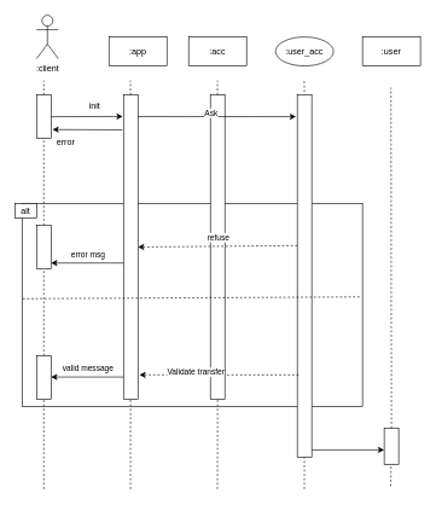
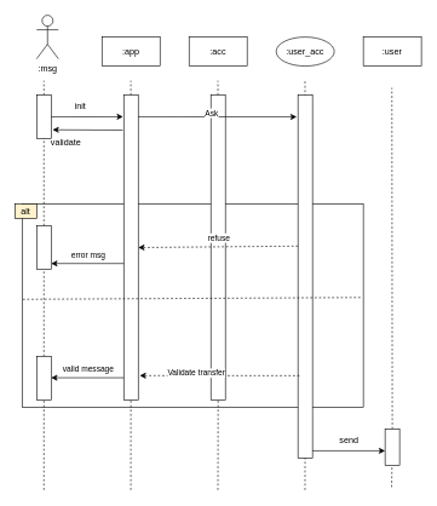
  <mxCell id="0" />
  <mxCell id="1" parent="0" />
  <mxCell id="2" value="" style="rounded=0;whiteSpace=wrap;html=1;" vertex="1" parent="1"><mxGeometry x="30" y="280" width="470" height="280" as="geometry" /></mxCell>
- <mxCell id="3" value=":app" style="rounded=0;whiteSpace=wrap;html=1;" vertex="1" parent="1"><mxGeometry x="150" y="50" width="80" height="40" as="geometry" /></mxCell>
- <mxCell id="4" value=":client" style="shape=umlActor;verticalLabelPosition=bottom;verticalAlign=top;html=1;outlineConnect=0;" vertex="1" parent="1"><mxGeometry x="50" y="20" width="30" height="60" as="geometry" /></mxCell>
+ <mxCell id="3" value=":app" style="rounded=0;whiteSpace=wrap;html=1;" vertex="1" parent="1"><mxGeometry x="140" y="50" width="80" height="40" as="geometry" /></mxCell>
+ <mxCell id="4" value=":msg" style="shape=umlActor;verticalLabelPosition=bottom;verticalAlign=top;html=1;outlineConnect=0;" vertex="1" parent="1"><mxGeometry x="50" y="20" width="30" height="60" as="geometry" /></mxCell>
  <mxCell id="5" value="" style="endArrow=none;dashed=1;html=1;rounded=0;" edge="1" parent="1" source="21"><mxGeometry width="50" height="50" relative="1" as="geometry"><mxPoint x="60" y="674" as="sourcePoint" /><mxPoint x="60" y="110" as="targetPoint" /></mxGeometry></mxCell>
  <mxCell id="6" value=":acc" style="rounded=0;whiteSpace=wrap;html=1;" vertex="1" parent="1"><mxGeometry x="260" y="50" width="80" height="40" as="geometry" /></mxCell>
  <mxCell id="7" value=":user_acc" style="ellipse;whiteSpace=wrap;html=1;" vertex="1" parent="1"><mxGeometry x="380" y="50" width="80" height="40" as="geometry" /></mxCell>
  <mxCell id="8" value="" style="endArrow=none;dashed=1;html=1;rounded=0;" edge="1" parent="1" source="27"><mxGeometry width="50" height="50" relative="1" as="geometry"><mxPoint x="179.7" y="674" as="sourcePoint" /><mxPoint x="179.7" y="110" as="targetPoint" /></mxGeometry></mxCell>
  <mxCell id="9" value="" style="endArrow=none;dashed=1;html=1;rounded=0;" edge="1" parent="1" source="19"><mxGeometry width="50" height="50" relative="1" as="geometry"><mxPoint x="299.7" y="674" as="sourcePoint" /><mxPoint x="299.7" y="110" as="targetPoint" /></mxGeometry></mxCell>
  <mxCell id="10" value="" style="endArrow=none;dashed=1;html=1;rounded=0;" edge="1" parent="1"><mxGeometry width="50" height="50" relative="1" as="geometry"><mxPoint x="419.949" y="480" as="sourcePoint" /><mxPoint x="419.7" y="110" as="targetPoint" /></mxGeometry></mxCell>
  <mxCell id="11" value="" style="rounded=0;whiteSpace=wrap;html=1;" vertex="1" parent="1"><mxGeometry x="50" y="130" width="20" height="60" as="geometry" /></mxCell>
  <mxCell id="12" value=":user" style="rounded=0;whiteSpace=wrap;html=1;" vertex="1" parent="1"><mxGeometry x="500" y="50" width="80" height="40" as="geometry" /></mxCell>
  <mxCell id="13" value="" style="endArrow=classic;html=1;rounded=0;exitX=1;exitY=0.5;exitDx=0;exitDy=0;entryX=-0.05;entryY=0.071;entryDx=0;entryDy=0;entryPerimeter=0;" edge="1" parent="1" source="11" target="27"><mxGeometry width="50" height="50" relative="1" as="geometry"><mxPoint x="160" y="200" as="sourcePoint" /><mxPoint x="140" y="156" as="targetPoint" /></mxGeometry></mxCell>
- <mxCell id="14" value="init" style="text;html=1;align=center;verticalAlign=middle;resizable=0;points=[];autosize=1;strokeColor=none;fillColor=none;" vertex="1" parent="1"><mxGeometry x="110" y="130" width="40" height="30" as="geometry" /></mxCell>
+ <mxCell id="14" value="init" style="text;html=1;align=center;verticalAlign=middle;resizable=0;points=[];autosize=1;strokeColor=none;fillColor=none;" vertex="1" parent="1"><mxGeometry x="90" y="130" width="40" height="30" as="geometry" /></mxCell>
  <mxCell id="15" value="" style="endArrow=none;dashed=1;html=1;rounded=0;" edge="1" parent="1" target="27"><mxGeometry width="50" height="50" relative="1" as="geometry"><mxPoint x="179.7" y="674" as="sourcePoint" /><mxPoint x="179.7" y="110" as="targetPoint" /></mxGeometry></mxCell>
  <mxCell id="16" value="" style="endArrow=classic;html=1;rounded=0;entryX=1.096;entryY=0.796;entryDx=0;entryDy=0;exitX=-0.071;exitY=0.115;exitDx=0;exitDy=0;exitPerimeter=0;entryPerimeter=0;" edge="1" parent="1" source="27" target="11"><mxGeometry width="50" height="50" relative="1" as="geometry"><mxPoint x="140" y="190" as="sourcePoint" /><mxPoint x="190" y="140" as="targetPoint" /></mxGeometry></mxCell>
- <mxCell id="17" value="error" style="text;html=1;align=center;verticalAlign=middle;resizable=0;points=[];autosize=1;strokeColor=none;fillColor=none;" vertex="1" parent="1"><mxGeometry x="60" y="180" width="60" height="30" as="geometry" /></mxCell>
+ <mxCell id="17" value="validate" style="text;html=1;align=center;verticalAlign=middle;resizable=0;points=[];autosize=1;strokeColor=none;fillColor=none;" vertex="1" parent="1"><mxGeometry x="60" y="180" width="60" height="30" as="geometry" /></mxCell>
  <mxCell id="18" value="" style="endArrow=none;dashed=1;html=1;rounded=0;" edge="1" parent="1" target="19"><mxGeometry width="50" height="50" relative="1" as="geometry"><mxPoint x="300" y="480" as="sourcePoint" /><mxPoint x="299.7" y="110" as="targetPoint" /></mxGeometry></mxCell>
  <mxCell id="19" value="" style="rounded=0;whiteSpace=wrap;html=1;" vertex="1" parent="1"><mxGeometry x="290" y="130" width="20" height="420" as="geometry" /></mxCell>
  <mxCell id="20" value="" style="endArrow=none;dashed=1;html=1;rounded=0;" edge="1" parent="1" source="26" target="21"><mxGeometry width="50" height="50" relative="1" as="geometry"><mxPoint x="60" y="674" as="sourcePoint" /><mxPoint x="60" y="110" as="targetPoint" /></mxGeometry></mxCell>
  <mxCell id="21" value="" style="rounded=0;whiteSpace=wrap;html=1;" vertex="1" parent="1"><mxGeometry x="50" y="310" width="20" height="60" as="geometry" /></mxCell>
  <mxCell id="22" value="" style="rounded=0;whiteSpace=wrap;html=1;" vertex="1" parent="1"><mxGeometry x="410" y="130" width="20" height="500" as="geometry" /></mxCell>
  <mxCell id="23" value="" style="endArrow=none;dashed=1;html=1;rounded=0;" edge="1" parent="1"><mxGeometry width="50" height="50" relative="1" as="geometry"><mxPoint x="419.7" y="674" as="sourcePoint" /><mxPoint x="419.811" y="630" as="targetPoint" /></mxGeometry></mxCell>
  <mxCell id="24" value="" style="endArrow=none;dashed=1;html=1;rounded=0;entryX=0.5;entryY=1;entryDx=0;entryDy=0;" edge="1" parent="1" target="19"><mxGeometry width="50" height="50" relative="1" as="geometry"><mxPoint x="299.7" y="674" as="sourcePoint" /><mxPoint x="299.945" y="540" as="targetPoint" /></mxGeometry></mxCell>
  <mxCell id="25" value="" style="endArrow=none;dashed=1;html=1;rounded=0;" edge="1" parent="1" target="26"><mxGeometry width="50" height="50" relative="1" as="geometry"><mxPoint x="60" y="674" as="sourcePoint" /><mxPoint x="60" y="360" as="targetPoint" /></mxGeometry></mxCell>
  <mxCell id="26" value="" style="rounded=0;whiteSpace=wrap;html=1;" vertex="1" parent="1"><mxGeometry x="50" y="490" width="20" height="60" as="geometry" /></mxCell>
  <mxCell id="27" value="" style="rounded=0;whiteSpace=wrap;html=1;" vertex="1" parent="1"><mxGeometry x="170" y="130" width="20" height="420" as="geometry" /></mxCell>
  <mxCell id="28" value="" style="endArrow=classic;html=1;rounded=0;entryX=1;entryY=0.5;entryDx=0;entryDy=0;dashed=1;" edge="1" parent="1" target="27"><mxGeometry width="50" height="50" relative="1" as="geometry"><mxPoint x="410" y="338" as="sourcePoint" /><mxPoint x="190" y="330" as="targetPoint" /></mxGeometry></mxCell>
  <mxCell id="29" value="refuse" style="edgeLabel;html=1;align=center;verticalAlign=middle;resizable=0;points=[];" vertex="1" connectable="0" parent="28"><mxGeometry x="-0.008" y="-12" relative="1" as="geometry"><mxPoint as="offset" /></mxGeometry></mxCell>
  <mxCell id="30" value="" style="endArrow=classic;html=1;rounded=0;exitX=0.1;exitY=0.773;exitDx=0;exitDy=0;exitPerimeter=0;dashed=1;entryX=1.1;entryY=0.92;entryDx=0;entryDy=0;entryPerimeter=0;" edge="1" parent="1" source="22" target="27"><mxGeometry width="50" height="50" relative="1" as="geometry"><mxPoint x="407" y="511.8" as="sourcePoint" /><mxPoint x="200" y="520" as="targetPoint" /></mxGeometry></mxCell>
  <mxCell id="31" value="Validate transfer" style="edgeLabel;html=1;align=center;verticalAlign=middle;resizable=0;points=[];" vertex="1" connectable="0" parent="30"><mxGeometry x="0.288" y="-4" relative="1" as="geometry"><mxPoint x="-1" as="offset" /></mxGeometry></mxCell>
  <mxCell id="32" value="" style="endArrow=none;dashed=1;html=1;rounded=0;" edge="1" parent="1" source="34"><mxGeometry width="50" height="50" relative="1" as="geometry"><mxPoint x="539" y="670" as="sourcePoint" /><mxPoint x="539.37" y="120" as="targetPoint" /></mxGeometry></mxCell>
  <mxCell id="33" value="" style="endArrow=none;dashed=1;html=1;rounded=0;" edge="1" parent="1" target="34"><mxGeometry width="50" height="50" relative="1" as="geometry"><mxPoint x="539" y="670" as="sourcePoint" /><mxPoint x="539.37" y="120" as="targetPoint" /></mxGeometry></mxCell>
  <mxCell id="34" value="" style="rounded=0;whiteSpace=wrap;html=1;" vertex="1" parent="1"><mxGeometry x="530" y="590" width="20" height="50" as="geometry" /></mxCell>
  <mxCell id="35" value="" style="endArrow=classic;html=1;rounded=0;exitX=1;exitY=0.071;exitDx=0;exitDy=0;entryX=0;entryY=0.5;entryDx=0;entryDy=0;exitPerimeter=0;" edge="1" parent="1"><mxGeometry width="50" height="50" relative="1" as="geometry"><mxPoint x="430" y="620" as="sourcePoint" /><mxPoint x="530" y="620" as="targetPoint" /></mxGeometry></mxCell>
+ <mxCell id="36" value="send" style="text;html=1;align=center;verticalAlign=middle;resizable=0;points=[];autosize=1;strokeColor=none;fillColor=none;" vertex="1" parent="1"><mxGeometry x="455" y="590" width="50" height="30" as="geometry" /></mxCell>
  <mxCell id="37" value="" style="endArrow=none;dashed=1;html=1;rounded=0;exitX=0.002;exitY=0.469;exitDx=0;exitDy=0;exitPerimeter=0;entryX=0.996;entryY=0.46;entryDx=0;entryDy=0;entryPerimeter=0;" edge="1" parent="1" source="2" target="2"><mxGeometry width="50" height="50" relative="1" as="geometry"><mxPoint x="450" y="380" as="sourcePoint" /><mxPoint x="410" y="410" as="targetPoint" /><Array as="points" /></mxGeometry></mxCell>
- <mxCell id="38" value="alt" style="rounded=0;whiteSpace=wrap;html=1;" vertex="1" parent="1"><mxGeometry x="20" y="280" width="30" height="20" as="geometry" /></mxCell>
+ <mxCell id="38" value="alt" style="rounded=0;whiteSpace=wrap;html=1;fillColor=#fff2cc;" vertex="1" parent="1"><mxGeometry x="20" y="280" width="30" height="20" as="geometry" /></mxCell>
  <mxCell id="39" value="" style="endArrow=classic;html=1;rounded=0;entryX=1;entryY=0.5;entryDx=0;entryDy=0;" edge="1" parent="1"><mxGeometry width="50" height="50" relative="1" as="geometry"><mxPoint x="170" y="362" as="sourcePoint" /><mxPoint x="70" y="362" as="targetPoint" /></mxGeometry></mxCell>
  <mxCell id="40" value="error msg" style="edgeLabel;html=1;align=center;verticalAlign=middle;resizable=0;points=[];" vertex="1" connectable="0" parent="39"><mxGeometry x="-0.008" y="-12" relative="1" as="geometry"><mxPoint as="offset" /></mxGeometry></mxCell>
  <mxCell id="41" value="" style="endArrow=classic;html=1;rounded=0;entryX=1;entryY=0.5;entryDx=0;entryDy=0;" edge="1" parent="1"><mxGeometry width="50" height="50" relative="1" as="geometry"><mxPoint x="170" y="519.37" as="sourcePoint" /><mxPoint x="70" y="519.37" as="targetPoint" /></mxGeometry></mxCell>
  <mxCell id="42" value="valid message" style="edgeLabel;html=1;align=center;verticalAlign=middle;resizable=0;points=[];" vertex="1" connectable="0" parent="41"><mxGeometry x="-0.008" y="-12" relative="1" as="geometry"><mxPoint as="offset" /></mxGeometry></mxCell>
  <mxCell id="43" value="" style="endArrow=classic;html=1;rounded=0;exitX=1;exitY=0.071;exitDx=0;exitDy=0;entryX=-0.088;entryY=0.06;entryDx=0;entryDy=0;exitPerimeter=0;entryPerimeter=0;" edge="1" parent="1" source="27" target="22"><mxGeometry width="50" height="50" relative="1" as="geometry"><mxPoint x="200" y="160" as="sourcePoint" /><mxPoint x="270" y="160" as="targetPoint" /></mxGeometry></mxCell>
  <mxCell id="44" value="Ask" style="edgeLabel;html=1;align=center;verticalAlign=middle;resizable=0;points=[];" vertex="1" connectable="0" parent="43"><mxGeometry x="-0.077" y="5" relative="1" as="geometry"><mxPoint x="-1" as="offset" /></mxGeometry></mxCell>
